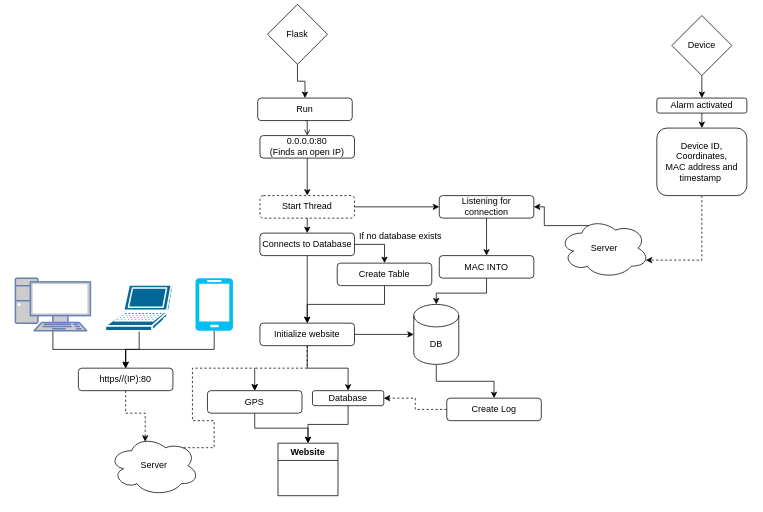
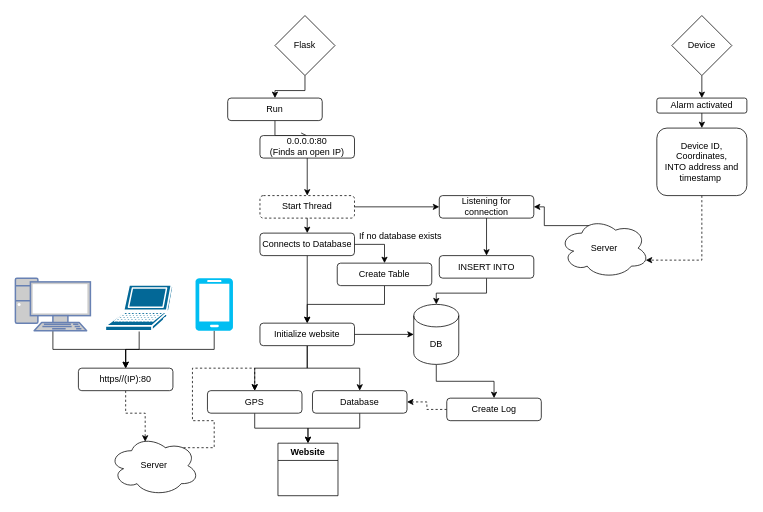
  <mxCell id="0" />
  <mxCell id="1" parent="0" />
  <mxCell id="2" style="edgeStyle=orthogonalEdgeStyle;rounded=0;orthogonalLoop=1;jettySize=auto;html=1;exitX=0.5;exitY=1;exitDx=0;exitDy=0;" edge="1" parent="1" source="3" target="7"><mxGeometry relative="1" as="geometry" /></mxCell>
- <mxCell id="3" value="Flask" style="rhombus;whiteSpace=wrap;html=1;" vertex="1" parent="1"><mxGeometry x="356" y="5" width="80" height="80" as="geometry" /></mxCell>
+ <mxCell id="3" value="Flask" style="rhombus;whiteSpace=wrap;html=1;" vertex="1" parent="1"><mxGeometry x="366" y="20" width="80" height="80" as="geometry" /></mxCell>
  <mxCell id="4" style="edgeStyle=orthogonalEdgeStyle;rounded=0;orthogonalLoop=1;jettySize=auto;html=1;exitX=0.5;exitY=1;exitDx=0;exitDy=0;entryX=0.5;entryY=0;entryDx=0;entryDy=0;" edge="1" parent="1" source="5" target="30"><mxGeometry relative="1" as="geometry" /></mxCell>
  <mxCell id="5" value="Device" style="rhombus;whiteSpace=wrap;html=1;" vertex="1" parent="1"><mxGeometry x="895" y="20" width="80" height="80" as="geometry" /></mxCell>
  <mxCell id="6" style="edgeStyle=orthogonalEdgeStyle;rounded=0;orthogonalLoop=1;jettySize=auto;html=1;exitX=0.5;exitY=1;exitDx=0;exitDy=0;entryX=0.5;entryY=0;entryDx=0;entryDy=0;endArrow=open;" edge="1" parent="1" source="7" target="9"><mxGeometry relative="1" as="geometry" /></mxCell>
- <mxCell id="7" value="Run" style="rounded=1;whiteSpace=wrap;html=1;" vertex="1" parent="1"><mxGeometry x="343" y="130" width="126" height="30" as="geometry" /></mxCell>
+ <mxCell id="7" value="Run" style="rounded=1;whiteSpace=wrap;html=1;" vertex="1" parent="1"><mxGeometry x="303" y="130" width="126" height="30" as="geometry" /></mxCell>
  <mxCell id="8" style="edgeStyle=orthogonalEdgeStyle;rounded=0;orthogonalLoop=1;jettySize=auto;html=1;exitX=0.5;exitY=1;exitDx=0;exitDy=0;entryX=0.5;entryY=0;entryDx=0;entryDy=0;" edge="1" parent="1" source="9" target="12"><mxGeometry relative="1" as="geometry" /></mxCell>
  <mxCell id="9" value="0.0.0.0:80&lt;br&gt;(Finds an open IP)" style="rounded=1;whiteSpace=wrap;html=1;" vertex="1" parent="1"><mxGeometry x="346" y="180" width="126" height="30" as="geometry" /></mxCell>
  <mxCell id="10" style="edgeStyle=orthogonalEdgeStyle;rounded=0;orthogonalLoop=1;jettySize=auto;html=1;exitX=1;exitY=0.5;exitDx=0;exitDy=0;" edge="1" parent="1" source="12" target="14"><mxGeometry relative="1" as="geometry" /></mxCell>
  <mxCell id="11" style="edgeStyle=orthogonalEdgeStyle;rounded=0;orthogonalLoop=1;jettySize=auto;html=1;exitX=0.5;exitY=1;exitDx=0;exitDy=0;entryX=0.5;entryY=0;entryDx=0;entryDy=0;" edge="1" parent="1" source="12" target="17"><mxGeometry relative="1" as="geometry" /></mxCell>
  <mxCell id="12" value="Start Thread" style="rounded=1;whiteSpace=wrap;html=1;dashed=1;" vertex="1" parent="1"><mxGeometry x="346" y="260" width="126" height="30" as="geometry" /></mxCell>
  <mxCell id="13" style="edgeStyle=orthogonalEdgeStyle;rounded=0;orthogonalLoop=1;jettySize=auto;html=1;exitX=0.5;exitY=1;exitDx=0;exitDy=0;entryX=0.5;entryY=0;entryDx=0;entryDy=0;" edge="1" parent="1" source="14" target="43"><mxGeometry relative="1" as="geometry" /></mxCell>
  <mxCell id="14" value="Listening for connection" style="rounded=1;whiteSpace=wrap;html=1;" vertex="1" parent="1"><mxGeometry x="585" y="260" width="126" height="30" as="geometry" /></mxCell>
  <mxCell id="15" style="edgeStyle=orthogonalEdgeStyle;rounded=0;orthogonalLoop=1;jettySize=auto;html=1;exitX=1;exitY=0.5;exitDx=0;exitDy=0;entryX=0.5;entryY=0;entryDx=0;entryDy=0;" edge="1" parent="1" source="17" target="19"><mxGeometry relative="1" as="geometry" /></mxCell>
  <mxCell id="16" style="edgeStyle=orthogonalEdgeStyle;rounded=0;orthogonalLoop=1;jettySize=auto;html=1;exitX=0.5;exitY=1;exitDx=0;exitDy=0;" edge="1" parent="1" source="17" target="23"><mxGeometry relative="1" as="geometry" /></mxCell>
  <mxCell id="17" value="Connects to Database" style="rounded=1;whiteSpace=wrap;html=1;" vertex="1" parent="1"><mxGeometry x="346" y="310" width="126" height="30" as="geometry" /></mxCell>
  <mxCell id="18" style="edgeStyle=orthogonalEdgeStyle;rounded=0;orthogonalLoop=1;jettySize=auto;html=1;exitX=0.5;exitY=1;exitDx=0;exitDy=0;" edge="1" parent="1" source="19" target="23"><mxGeometry relative="1" as="geometry" /></mxCell>
  <mxCell id="19" value="Create Table" style="rounded=1;whiteSpace=wrap;html=1;" vertex="1" parent="1"><mxGeometry x="449" y="350" width="126" height="30" as="geometry" /></mxCell>
- <mxCell id="20" style="edgeStyle=orthogonalEdgeStyle;rounded=0;orthogonalLoop=1;jettySize=auto;html=1;exitX=0.5;exitY=1;exitDx=0;exitDy=0;entryX=0.5;entryY=0;entryDx=0;entryDy=0;dashed=1;" edge="1" parent="1" source="23" target="26"><mxGeometry relative="1" as="geometry" /></mxCell>
+ <mxCell id="20" style="edgeStyle=orthogonalEdgeStyle;rounded=0;orthogonalLoop=1;jettySize=auto;html=1;exitX=0.5;exitY=1;exitDx=0;exitDy=0;entryX=0.5;entryY=0;entryDx=0;entryDy=0;" edge="1" parent="1" source="23" target="26"><mxGeometry relative="1" as="geometry" /></mxCell>
  <mxCell id="21" style="edgeStyle=orthogonalEdgeStyle;rounded=0;orthogonalLoop=1;jettySize=auto;html=1;exitX=0.5;exitY=1;exitDx=0;exitDy=0;entryX=0.5;entryY=0;entryDx=0;entryDy=0;" edge="1" parent="1" source="23" target="28"><mxGeometry relative="1" as="geometry" /></mxCell>
  <mxCell id="22" style="edgeStyle=orthogonalEdgeStyle;rounded=0;orthogonalLoop=1;jettySize=auto;html=1;exitX=1;exitY=0.5;exitDx=0;exitDy=0;entryX=0;entryY=0.5;entryDx=0;entryDy=0;entryPerimeter=0;" edge="1" parent="1" source="23" target="36"><mxGeometry relative="1" as="geometry" /></mxCell>
  <mxCell id="23" value="Initialize website" style="rounded=1;whiteSpace=wrap;html=1;" vertex="1" parent="1"><mxGeometry x="346" y="430" width="126" height="30" as="geometry" /></mxCell>
  <mxCell id="24" value="If no database exists" style="text;html=1;strokeColor=none;fillColor=none;align=center;verticalAlign=middle;whiteSpace=wrap;rounded=0;" vertex="1" parent="1"><mxGeometry x="472" y="300" width="123" height="30" as="geometry" /></mxCell>
  <mxCell id="25" style="edgeStyle=orthogonalEdgeStyle;rounded=0;orthogonalLoop=1;jettySize=auto;html=1;exitX=0.5;exitY=1;exitDx=0;exitDy=0;" edge="1" parent="1" source="26" target="41"><mxGeometry relative="1" as="geometry" /></mxCell>
  <mxCell id="26" value="GPS" style="rounded=1;whiteSpace=wrap;html=1;" vertex="1" parent="1"><mxGeometry x="276" y="520" width="126" height="30" as="geometry" /></mxCell>
  <mxCell id="27" style="edgeStyle=orthogonalEdgeStyle;rounded=0;orthogonalLoop=1;jettySize=auto;html=1;exitX=0.5;exitY=1;exitDx=0;exitDy=0;" edge="1" parent="1" source="28" target="41"><mxGeometry relative="1" as="geometry" /></mxCell>
- <mxCell id="28" value="Database" style="rounded=1;whiteSpace=wrap;html=1;" vertex="1" parent="1"><mxGeometry x="416" y="520" width="95" height="20" as="geometry" /></mxCell>
+ <mxCell id="28" value="Database" style="rounded=1;whiteSpace=wrap;html=1;" vertex="1" parent="1"><mxGeometry x="416" y="520" width="126" height="30" as="geometry" /></mxCell>
  <mxCell id="29" style="edgeStyle=orthogonalEdgeStyle;rounded=0;orthogonalLoop=1;jettySize=auto;html=1;exitX=0.5;exitY=1;exitDx=0;exitDy=0;entryX=0.5;entryY=0;entryDx=0;entryDy=0;" edge="1" parent="1" source="30" target="32"><mxGeometry relative="1" as="geometry" /></mxCell>
  <mxCell id="30" value="Alarm activated" style="rounded=1;whiteSpace=wrap;html=1;" vertex="1" parent="1"><mxGeometry x="875" y="130" width="120" height="20" as="geometry" /></mxCell>
  <mxCell id="31" style="edgeStyle=orthogonalEdgeStyle;rounded=0;orthogonalLoop=1;jettySize=auto;html=1;exitX=0.5;exitY=1;exitDx=0;exitDy=0;entryX=0.96;entryY=0.7;entryDx=0;entryDy=0;entryPerimeter=0;dashed=1;" edge="1" parent="1" source="32" target="34"><mxGeometry relative="1" as="geometry"><Array as="points"><mxPoint x="935" y="346" /></Array></mxGeometry></mxCell>
- <mxCell id="32" value="Device ID, Coordinates,&lt;br&gt;MAC address and timestamp&amp;nbsp;" style="rounded=1;whiteSpace=wrap;html=1;" vertex="1" parent="1"><mxGeometry x="875" y="170" width="120" height="90" as="geometry" /></mxCell>
+ <mxCell id="32" value="Device ID, Coordinates,&lt;br&gt;INTO address and timestamp&amp;nbsp;" style="rounded=1;whiteSpace=wrap;html=1;" vertex="1" parent="1"><mxGeometry x="875" y="170" width="120" height="90" as="geometry" /></mxCell>
  <mxCell id="33" style="edgeStyle=orthogonalEdgeStyle;rounded=0;orthogonalLoop=1;jettySize=auto;html=1;exitX=0.4;exitY=0.1;exitDx=0;exitDy=0;exitPerimeter=0;entryX=1;entryY=0.5;entryDx=0;entryDy=0;" edge="1" parent="1" source="34" target="14"><mxGeometry relative="1" as="geometry"><Array as="points"><mxPoint x="793" y="300" /><mxPoint x="725" y="300" /><mxPoint x="725" y="275" /></Array></mxGeometry></mxCell>
  <mxCell id="34" value="Server" style="ellipse;shape=cloud;whiteSpace=wrap;html=1;" vertex="1" parent="1"><mxGeometry x="745" y="290" width="120" height="80" as="geometry" /></mxCell>
  <mxCell id="35" style="edgeStyle=orthogonalEdgeStyle;rounded=0;orthogonalLoop=1;jettySize=auto;html=1;exitX=0.5;exitY=1;exitDx=0;exitDy=0;exitPerimeter=0;entryX=0.5;entryY=0;entryDx=0;entryDy=0;" edge="1" parent="1" source="36" target="38"><mxGeometry relative="1" as="geometry" /></mxCell>
  <mxCell id="36" value="DB" style="shape=cylinder3;whiteSpace=wrap;html=1;boundedLbl=1;backgroundOutline=1;size=15;" vertex="1" parent="1"><mxGeometry x="551" y="405" width="60" height="80" as="geometry" /></mxCell>
  <mxCell id="37" style="edgeStyle=orthogonalEdgeStyle;rounded=0;orthogonalLoop=1;jettySize=auto;html=1;exitX=0;exitY=0.5;exitDx=0;exitDy=0;entryX=1;entryY=0.5;entryDx=0;entryDy=0;dashed=1;" edge="1" parent="1" source="38" target="28"><mxGeometry relative="1" as="geometry" /></mxCell>
  <mxCell id="38" value="Create Log" style="rounded=1;whiteSpace=wrap;html=1;" vertex="1" parent="1"><mxGeometry x="595" y="530" width="126" height="30" as="geometry" /></mxCell>
  <mxCell id="39" style="edgeStyle=orthogonalEdgeStyle;rounded=0;orthogonalLoop=1;jettySize=auto;html=1;exitX=0.5;exitY=1;exitDx=0;exitDy=0;entryX=0.4;entryY=0.1;entryDx=0;entryDy=0;entryPerimeter=0;dashed=1;" edge="1" parent="1" source="40" target="51"><mxGeometry relative="1" as="geometry" /></mxCell>
  <mxCell id="40" value="https//(IP):80" style="rounded=1;whiteSpace=wrap;html=1;" vertex="1" parent="1"><mxGeometry x="104" y="490" width="126" height="30" as="geometry" /></mxCell>
  <mxCell id="41" value="Website" style="swimlane;whiteSpace=wrap;html=1;" vertex="1" parent="1"><mxGeometry x="370" y="590" width="80" height="70" as="geometry" /></mxCell>
  <mxCell id="42" style="edgeStyle=orthogonalEdgeStyle;rounded=0;orthogonalLoop=1;jettySize=auto;html=1;exitX=0.5;exitY=1;exitDx=0;exitDy=0;entryX=0.5;entryY=0;entryDx=0;entryDy=0;entryPerimeter=0;" edge="1" parent="1" source="43" target="36"><mxGeometry relative="1" as="geometry" /></mxCell>
- <mxCell id="43" value="MAC INTO" style="rounded=1;whiteSpace=wrap;html=1;" vertex="1" parent="1"><mxGeometry x="585" y="340" width="126" height="30" as="geometry" /></mxCell>
+ <mxCell id="43" value="INSERT INTO" style="rounded=1;whiteSpace=wrap;html=1;" vertex="1" parent="1"><mxGeometry x="585" y="340" width="126" height="30" as="geometry" /></mxCell>
  <mxCell id="44" value="" style="edgeStyle=orthogonalEdgeStyle;rounded=0;orthogonalLoop=1;jettySize=auto;html=1;" edge="1" parent="1" source="45" target="40"><mxGeometry relative="1" as="geometry" /></mxCell>
  <mxCell id="45" value="" style="fontColor=#0066CC;verticalAlign=top;verticalLabelPosition=bottom;labelPosition=center;align=center;html=1;outlineConnect=0;fillColor=#CCCCCC;strokeColor=#6881B3;gradientColor=none;gradientDirection=north;strokeWidth=2;shape=mxgraph.networks.pc;" vertex="1" parent="1"><mxGeometry x="20" y="370" width="100" height="70" as="geometry" /></mxCell>
  <mxCell id="46" style="edgeStyle=orthogonalEdgeStyle;rounded=0;orthogonalLoop=1;jettySize=auto;html=1;exitX=0.5;exitY=1;exitDx=0;exitDy=0;exitPerimeter=0;" edge="1" parent="1" source="47" target="40"><mxGeometry relative="1" as="geometry" /></mxCell>
  <mxCell id="47" value="" style="shape=mxgraph.cisco.computers_and_peripherals.laptop;html=1;pointerEvents=1;dashed=0;fillColor=#036897;strokeColor=#ffffff;strokeWidth=2;verticalLabelPosition=bottom;verticalAlign=top;align=center;outlineConnect=0;" vertex="1" parent="1"><mxGeometry x="140" y="379" width="90" height="61" as="geometry" /></mxCell>
  <mxCell id="48" style="edgeStyle=orthogonalEdgeStyle;rounded=0;orthogonalLoop=1;jettySize=auto;html=1;exitX=0.5;exitY=1;exitDx=0;exitDy=0;exitPerimeter=0;" edge="1" parent="1" source="49" target="40"><mxGeometry relative="1" as="geometry" /></mxCell>
  <mxCell id="49" value="" style="verticalLabelPosition=bottom;html=1;verticalAlign=top;align=center;strokeColor=none;fillColor=#00BEF2;shape=mxgraph.azure.mobile;pointerEvents=1;" vertex="1" parent="1"><mxGeometry x="260" y="370" width="50" height="70" as="geometry" /></mxCell>
  <mxCell id="50" style="edgeStyle=orthogonalEdgeStyle;rounded=0;orthogonalLoop=1;jettySize=auto;html=1;exitX=0.625;exitY=0.2;exitDx=0;exitDy=0;exitPerimeter=0;entryX=0.5;entryY=0;entryDx=0;entryDy=0;dashed=1;" edge="1" parent="1" source="51" target="26"><mxGeometry relative="1" as="geometry"><Array as="points"><mxPoint x="285" y="596" /><mxPoint x="285" y="560" /><mxPoint x="256" y="560" /><mxPoint x="256" y="490" /><mxPoint x="339" y="490" /></Array></mxGeometry></mxCell>
  <mxCell id="51" value="Server" style="ellipse;shape=cloud;whiteSpace=wrap;html=1;" vertex="1" parent="1"><mxGeometry x="145" y="580" width="120" height="80" as="geometry" /></mxCell>
